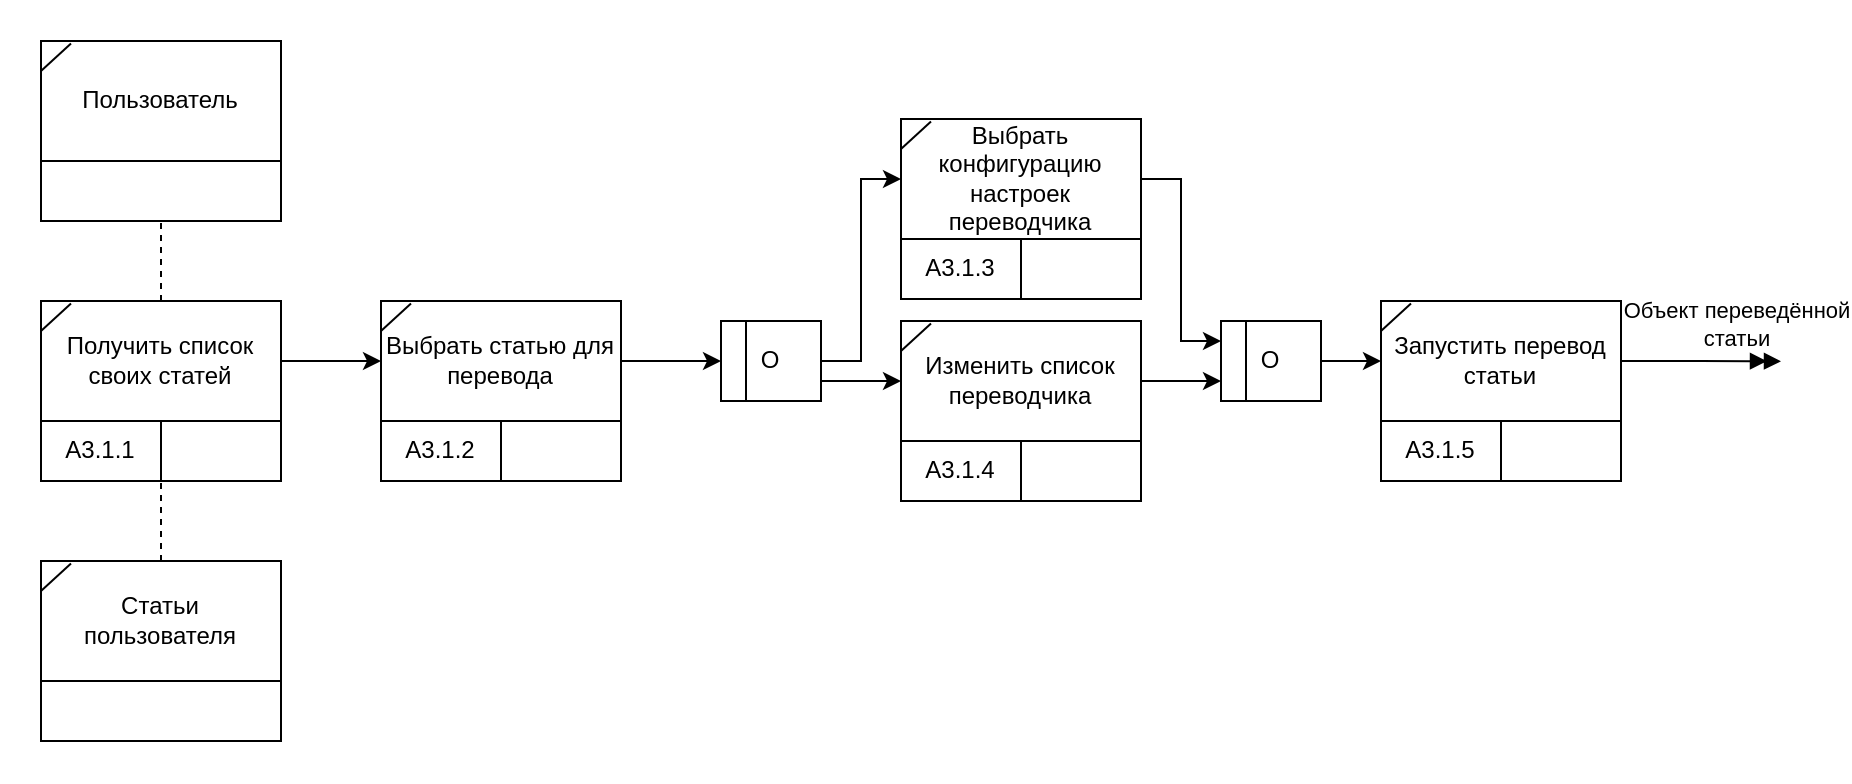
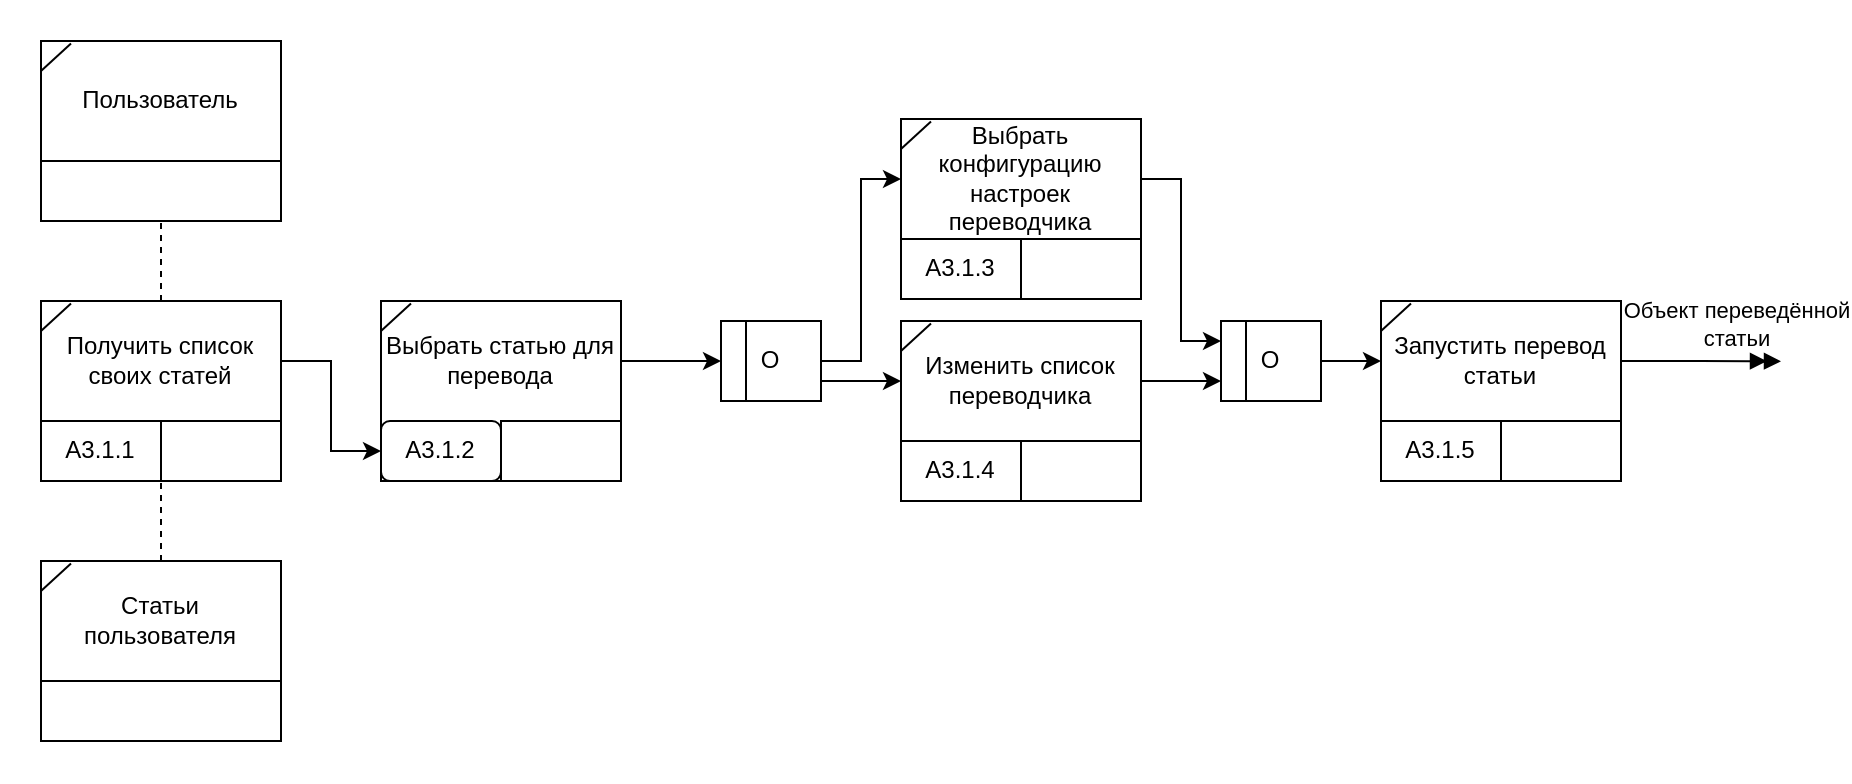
  <mxCell id="0" />
  <mxCell id="1" parent="0" />
  <mxCell id="2" value="" style="rounded=0;whiteSpace=wrap;html=1;" parent="1" vertex="1"><mxGeometry x="450" y="160" width="120" height="90" as="geometry" /></mxCell>
  <mxCell id="3" value="" style="rounded=0;whiteSpace=wrap;html=1;" parent="1" vertex="1"><mxGeometry x="20" y="20" width="120" height="90" as="geometry" /></mxCell>
  <mxCell id="4" value="" style="rounded=0;whiteSpace=wrap;html=1;" parent="1" vertex="1"><mxGeometry x="20" y="80" width="120" height="30" as="geometry" /></mxCell>
  <mxCell id="5" value="Пользователь" style="text;html=1;align=center;verticalAlign=middle;whiteSpace=wrap;rounded=0;" parent="1" vertex="1"><mxGeometry x="20" y="20" width="120" height="60" as="geometry" /></mxCell>
  <mxCell id="6" value="" style="endArrow=none;html=1;rounded=0;exitX=0;exitY=0.25;exitDx=0;exitDy=0;entryX=0.125;entryY=0.02;entryDx=0;entryDy=0;entryPerimeter=0;" parent="1" source="5" target="5" edge="1"><mxGeometry width="50" height="50" relative="1" as="geometry"><mxPoint x="-10" y="50" as="sourcePoint" /><mxPoint x="40" y="0" as="targetPoint" /></mxGeometry></mxCell>
  <mxCell id="7" value="" style="rounded=0;whiteSpace=wrap;html=1;" parent="1" vertex="1"><mxGeometry x="20" y="150" width="120" height="90" as="geometry" /></mxCell>
  <mxCell id="8" value="А3.1.1" style="rounded=0;whiteSpace=wrap;html=1;" parent="1" vertex="1"><mxGeometry x="20" y="210" width="60" height="30" as="geometry" /></mxCell>
  <mxCell id="9" value="" style="rounded=0;whiteSpace=wrap;html=1;" parent="1" vertex="1"><mxGeometry x="80" y="210" width="60" height="30" as="geometry" /></mxCell>
- <mxCell id="10" style="edgeStyle=orthogonalEdgeStyle;rounded=0;orthogonalLoop=1;jettySize=auto;html=1;exitX=1;exitY=0.5;exitDx=0;exitDy=0;entryX=0;entryY=0.5;entryDx=0;entryDy=0;" parent="1" source="11" target="18" edge="1"><mxGeometry relative="1" as="geometry" /></mxCell>
+ <mxCell id="10" style="edgeStyle=orthogonalEdgeStyle;rounded=0;orthogonalLoop=1;jettySize=auto;html=1;exitX=1;exitY=0.5;exitDx=0;exitDy=0;" parent="1" source="11" target="15" edge="1"><mxGeometry relative="1" as="geometry" /></mxCell>
  <mxCell id="11" value="Получить список своих статей" style="text;html=1;align=center;verticalAlign=middle;whiteSpace=wrap;rounded=0;" parent="1" vertex="1"><mxGeometry x="20" y="150" width="120" height="60" as="geometry" /></mxCell>
  <mxCell id="12" value="" style="endArrow=none;html=1;rounded=0;exitX=0;exitY=0.25;exitDx=0;exitDy=0;entryX=0.125;entryY=0.02;entryDx=0;entryDy=0;entryPerimeter=0;" parent="1" source="11" target="11" edge="1"><mxGeometry width="50" height="50" relative="1" as="geometry"><mxPoint x="-10" y="180" as="sourcePoint" /><mxPoint x="40" y="130" as="targetPoint" /></mxGeometry></mxCell>
  <mxCell id="13" style="edgeStyle=orthogonalEdgeStyle;rounded=0;orthogonalLoop=1;jettySize=auto;html=1;exitX=0.5;exitY=0;exitDx=0;exitDy=0;entryX=0.5;entryY=1;entryDx=0;entryDy=0;startArrow=none;startFill=0;endArrow=none;endFill=0;dashed=1;" parent="1" source="11" target="4" edge="1"><mxGeometry relative="1" as="geometry"><mxPoint x="196" y="151" as="sourcePoint" /><mxPoint x="196" y="111" as="targetPoint" /></mxGeometry></mxCell>
  <mxCell id="14" value="" style="rounded=0;whiteSpace=wrap;html=1;" parent="1" vertex="1"><mxGeometry x="190" y="150" width="120" height="90" as="geometry" /></mxCell>
- <mxCell id="15" value="А3.1.2" style="rounded=0;whiteSpace=wrap;html=1;" parent="1" vertex="1"><mxGeometry x="190" y="210" width="60" height="30" as="geometry" /></mxCell>
+ <mxCell id="15" value="А3.1.2" style="whiteSpace=wrap;html=1;rounded=1;" parent="1" vertex="1"><mxGeometry x="190" y="210" width="60" height="30" as="geometry" /></mxCell>
  <mxCell id="16" value="" style="rounded=0;whiteSpace=wrap;html=1;" parent="1" vertex="1"><mxGeometry x="250" y="210" width="60" height="30" as="geometry" /></mxCell>
  <mxCell id="17" style="edgeStyle=orthogonalEdgeStyle;rounded=0;orthogonalLoop=1;jettySize=auto;html=1;exitX=1;exitY=0.5;exitDx=0;exitDy=0;entryX=0;entryY=0.5;entryDx=0;entryDy=0;" parent="1" source="18" target="32" edge="1"><mxGeometry relative="1" as="geometry" /></mxCell>
  <mxCell id="18" value="Выбрать статью для перевода" style="text;html=1;align=center;verticalAlign=middle;whiteSpace=wrap;rounded=0;" parent="1" vertex="1"><mxGeometry x="190" y="150" width="120" height="60" as="geometry" /></mxCell>
  <mxCell id="19" value="" style="endArrow=none;html=1;rounded=0;exitX=0;exitY=0.25;exitDx=0;exitDy=0;entryX=0.125;entryY=0.02;entryDx=0;entryDy=0;entryPerimeter=0;" parent="1" source="18" target="18" edge="1"><mxGeometry width="50" height="50" relative="1" as="geometry"><mxPoint x="160" y="180" as="sourcePoint" /><mxPoint x="210" y="130" as="targetPoint" /></mxGeometry></mxCell>
  <mxCell id="20" value="" style="rounded=0;whiteSpace=wrap;html=1;" parent="1" vertex="1"><mxGeometry x="450" y="59" width="120" height="90" as="geometry" /></mxCell>
  <mxCell id="21" value="А3.1.3" style="rounded=0;whiteSpace=wrap;html=1;" parent="1" vertex="1"><mxGeometry x="450" y="119" width="60" height="30" as="geometry" /></mxCell>
  <mxCell id="22" value="" style="rounded=0;whiteSpace=wrap;html=1;" parent="1" vertex="1"><mxGeometry x="510" y="119" width="60" height="30" as="geometry" /></mxCell>
  <mxCell id="23" style="edgeStyle=orthogonalEdgeStyle;rounded=0;orthogonalLoop=1;jettySize=auto;html=1;exitX=1;exitY=0.5;exitDx=0;exitDy=0;entryX=0;entryY=0.25;entryDx=0;entryDy=0;" parent="1" source="24" target="48" edge="1"><mxGeometry relative="1" as="geometry"><mxPoint x="630" y="180" as="targetPoint" /></mxGeometry></mxCell>
  <mxCell id="24" value="Выбрать конфигурацию настроек переводчика" style="text;html=1;align=center;verticalAlign=middle;whiteSpace=wrap;rounded=0;" parent="1" vertex="1"><mxGeometry x="450" y="59" width="120" height="60" as="geometry" /></mxCell>
  <mxCell id="25" value="" style="endArrow=none;html=1;rounded=0;exitX=0;exitY=0.25;exitDx=0;exitDy=0;entryX=0.125;entryY=0.02;entryDx=0;entryDy=0;entryPerimeter=0;" parent="1" source="24" target="24" edge="1"><mxGeometry width="50" height="50" relative="1" as="geometry"><mxPoint x="420" y="89" as="sourcePoint" /><mxPoint x="470" y="39" as="targetPoint" /></mxGeometry></mxCell>
  <mxCell id="26" value="" style="endArrow=none;html=1;rounded=0;exitX=0;exitY=0.25;exitDx=0;exitDy=0;entryX=0.125;entryY=0.02;entryDx=0;entryDy=0;entryPerimeter=0;" parent="1" source="29" target="29" edge="1"><mxGeometry width="50" height="50" relative="1" as="geometry"><mxPoint x="420" y="190" as="sourcePoint" /><mxPoint x="470" y="140" as="targetPoint" /></mxGeometry></mxCell>
  <mxCell id="27" value="А3.1.4" style="rounded=0;whiteSpace=wrap;html=1;" parent="1" vertex="1"><mxGeometry x="450" y="220" width="60" height="30" as="geometry" /></mxCell>
  <mxCell id="28" value="" style="rounded=0;whiteSpace=wrap;html=1;" parent="1" vertex="1"><mxGeometry x="510" y="220" width="60" height="30" as="geometry" /></mxCell>
  <mxCell id="29" value="Изменить список переводчика" style="text;html=1;align=center;verticalAlign=middle;whiteSpace=wrap;rounded=0;" parent="1" vertex="1"><mxGeometry x="450" y="160" width="120" height="60" as="geometry" /></mxCell>
  <mxCell id="30" style="edgeStyle=orthogonalEdgeStyle;rounded=0;orthogonalLoop=1;jettySize=auto;html=1;exitX=1;exitY=0.5;exitDx=0;exitDy=0;entryX=0;entryY=0.5;entryDx=0;entryDy=0;" parent="1" source="32" target="24" edge="1"><mxGeometry relative="1" as="geometry" /></mxCell>
  <mxCell id="31" style="edgeStyle=orthogonalEdgeStyle;rounded=0;orthogonalLoop=1;jettySize=auto;html=1;exitX=1;exitY=0.75;exitDx=0;exitDy=0;entryX=0;entryY=0.5;entryDx=0;entryDy=0;" parent="1" source="32" target="29" edge="1"><mxGeometry relative="1" as="geometry"><mxPoint x="630" y="190" as="targetPoint" /></mxGeometry></mxCell>
  <mxCell id="32" value="O" style="rounded=0;whiteSpace=wrap;html=1;" parent="1" vertex="1"><mxGeometry x="360" y="160" width="50" height="40" as="geometry" /></mxCell>
  <mxCell id="33" value="" style="endArrow=none;html=1;rounded=0;entryX=0.25;entryY=0;entryDx=0;entryDy=0;exitX=0.25;exitY=1;exitDx=0;exitDy=0;" parent="1" source="32" target="32" edge="1"><mxGeometry width="50" height="50" relative="1" as="geometry"><mxPoint x="360" y="280" as="sourcePoint" /><mxPoint x="410" y="230" as="targetPoint" /></mxGeometry></mxCell>
  <mxCell id="34" style="edgeStyle=orthogonalEdgeStyle;rounded=0;orthogonalLoop=1;jettySize=auto;html=1;exitX=1;exitY=0.5;exitDx=0;exitDy=0;entryX=0;entryY=0.75;entryDx=0;entryDy=0;" parent="1" source="29" target="48" edge="1"><mxGeometry relative="1" as="geometry"><mxPoint x="680" y="190" as="sourcePoint" /></mxGeometry></mxCell>
  <mxCell id="35" value="" style="rounded=0;whiteSpace=wrap;html=1;" parent="1" vertex="1"><mxGeometry x="690" y="150" width="120" height="90" as="geometry" /></mxCell>
  <mxCell id="36" value="" style="endArrow=none;html=1;rounded=0;exitX=0;exitY=0.25;exitDx=0;exitDy=0;entryX=0.125;entryY=0.02;entryDx=0;entryDy=0;entryPerimeter=0;" parent="1" source="41" target="41" edge="1"><mxGeometry width="50" height="50" relative="1" as="geometry"><mxPoint x="660" y="180" as="sourcePoint" /><mxPoint x="710" y="130" as="targetPoint" /></mxGeometry></mxCell>
  <mxCell id="37" value="А3.1.5" style="rounded=0;whiteSpace=wrap;html=1;" parent="1" vertex="1"><mxGeometry x="690" y="210" width="60" height="30" as="geometry" /></mxCell>
  <mxCell id="38" value="" style="rounded=0;whiteSpace=wrap;html=1;" parent="1" vertex="1"><mxGeometry x="750" y="210" width="60" height="30" as="geometry" /></mxCell>
  <mxCell id="39" style="edgeStyle=orthogonalEdgeStyle;rounded=0;orthogonalLoop=1;jettySize=auto;html=1;exitX=1;exitY=0.5;exitDx=0;exitDy=0;endArrow=doubleBlock;endFill=1;" parent="1" source="41" edge="1"><mxGeometry relative="1" as="geometry"><mxPoint x="890" y="180.143" as="targetPoint" /></mxGeometry></mxCell>
  <mxCell id="40" value="Объект переведённой&lt;div&gt;статьи&lt;/div&gt;" style="edgeLabel;html=1;align=center;verticalAlign=middle;resizable=0;points=[];" parent="39" vertex="1" connectable="0"><mxGeometry x="-0.071" y="-1" relative="1" as="geometry"><mxPoint x="20" y="-20" as="offset" /></mxGeometry></mxCell>
  <mxCell id="41" value="Запустить перевод статьи" style="text;html=1;align=center;verticalAlign=middle;whiteSpace=wrap;rounded=0;" parent="1" vertex="1"><mxGeometry x="690" y="150" width="120" height="60" as="geometry" /></mxCell>
  <mxCell id="42" value="" style="rounded=0;whiteSpace=wrap;html=1;" parent="1" vertex="1"><mxGeometry x="20" y="280" width="120" height="90" as="geometry" /></mxCell>
  <mxCell id="43" value="" style="rounded=0;whiteSpace=wrap;html=1;" parent="1" vertex="1"><mxGeometry x="20" y="340" width="120" height="30" as="geometry" /></mxCell>
  <mxCell id="44" value="Статьи пользователя" style="text;html=1;align=center;verticalAlign=middle;whiteSpace=wrap;rounded=0;" parent="1" vertex="1"><mxGeometry x="20" y="280" width="120" height="60" as="geometry" /></mxCell>
  <mxCell id="45" value="" style="endArrow=none;html=1;rounded=0;exitX=0;exitY=0.25;exitDx=0;exitDy=0;entryX=0.125;entryY=0.02;entryDx=0;entryDy=0;entryPerimeter=0;" parent="1" source="44" target="44" edge="1"><mxGeometry width="50" height="50" relative="1" as="geometry"><mxPoint x="-10" y="310" as="sourcePoint" /><mxPoint x="40" y="260" as="targetPoint" /></mxGeometry></mxCell>
  <mxCell id="46" style="edgeStyle=orthogonalEdgeStyle;rounded=0;orthogonalLoop=1;jettySize=auto;html=1;exitX=0.5;exitY=0;exitDx=0;exitDy=0;entryX=1;entryY=1;entryDx=0;entryDy=0;startArrow=none;startFill=0;endArrow=none;endFill=0;dashed=1;" parent="1" source="44" target="8" edge="1"><mxGeometry relative="1" as="geometry"><mxPoint x="90" y="160" as="sourcePoint" /><mxPoint x="90" y="120" as="targetPoint" /><Array as="points"><mxPoint x="80" y="240" /></Array></mxGeometry></mxCell>
  <mxCell id="47" style="edgeStyle=orthogonalEdgeStyle;rounded=0;orthogonalLoop=1;jettySize=auto;html=1;exitX=1;exitY=0.5;exitDx=0;exitDy=0;entryX=0;entryY=0.5;entryDx=0;entryDy=0;" parent="1" source="48" target="41" edge="1"><mxGeometry relative="1" as="geometry" /></mxCell>
  <mxCell id="48" value="O" style="rounded=0;whiteSpace=wrap;html=1;" parent="1" vertex="1"><mxGeometry x="610" y="160" width="50" height="40" as="geometry" /></mxCell>
  <mxCell id="49" value="" style="endArrow=none;html=1;rounded=0;entryX=0.25;entryY=0;entryDx=0;entryDy=0;exitX=0.25;exitY=1;exitDx=0;exitDy=0;" parent="1" source="48" target="48" edge="1"><mxGeometry width="50" height="50" relative="1" as="geometry"><mxPoint x="610" y="280" as="sourcePoint" /><mxPoint x="660" y="230" as="targetPoint" /></mxGeometry></mxCell>
